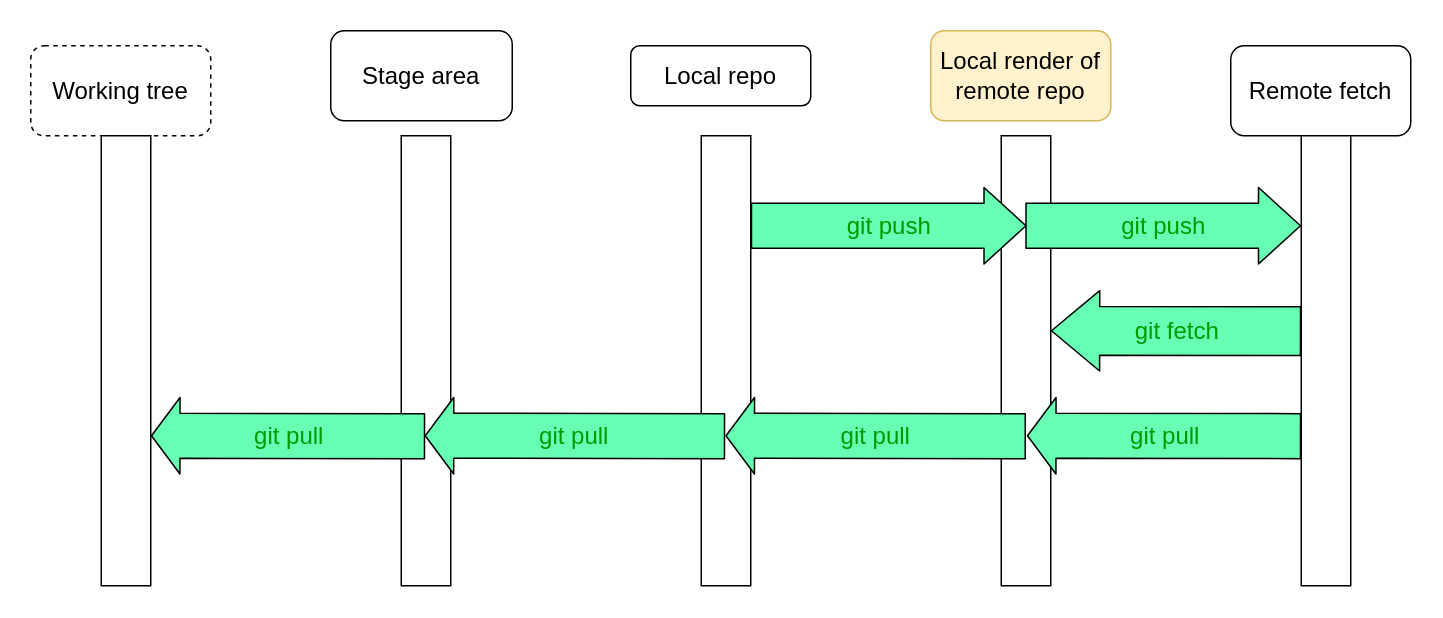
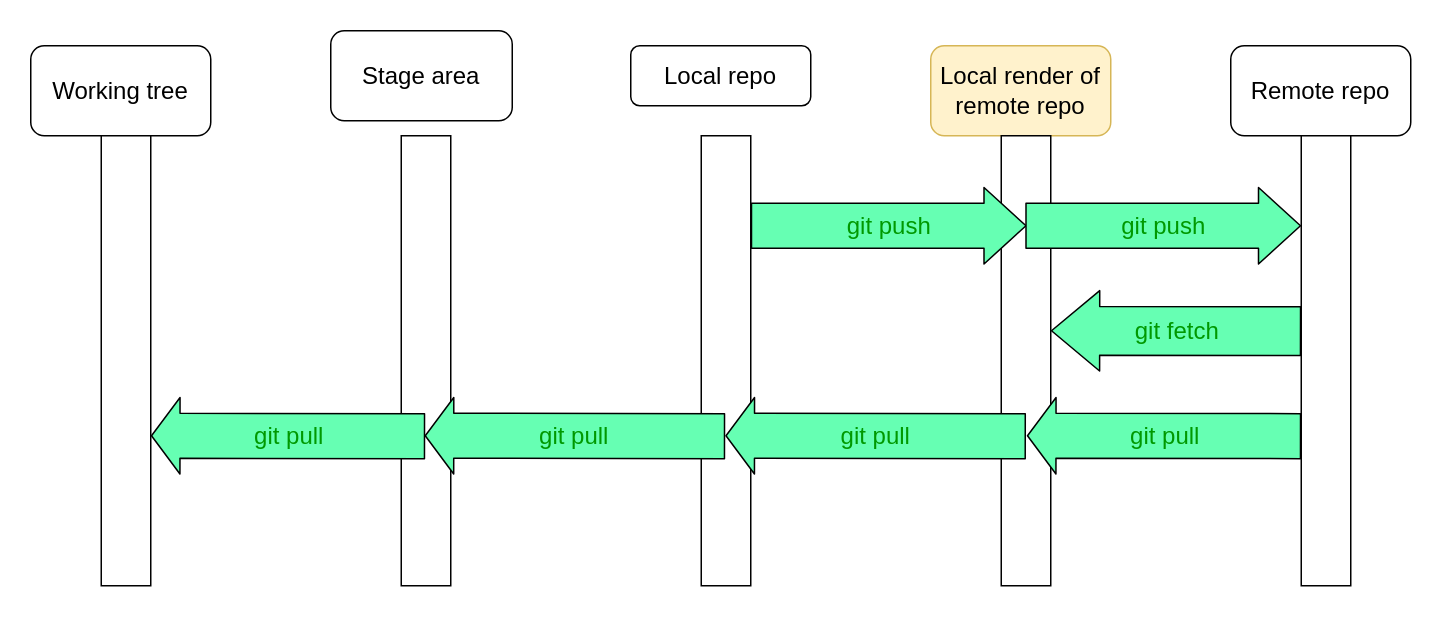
  <mxCell id="0" />
  <mxCell id="1" parent="0" />
- <mxCell id="2" value="&lt;font style=&quot;font-size: 16px&quot;&gt;Working tree&lt;/font&gt;" style="rounded=1;whiteSpace=wrap;html=1;dashed=1;" parent="1" vertex="1"><mxGeometry x="20" y="30" width="120" height="60" as="geometry" /></mxCell>
+ <mxCell id="2" value="&lt;font style=&quot;font-size: 16px&quot;&gt;Working tree&lt;/font&gt;" style="rounded=1;whiteSpace=wrap;html=1;" parent="1" vertex="1"><mxGeometry x="20" y="30" width="120" height="60" as="geometry" /></mxCell>
  <mxCell id="3" value="" style="rounded=0;whiteSpace=wrap;html=1;" parent="1" vertex="1"><mxGeometry x="67" y="90" width="33" height="300" as="geometry" /></mxCell>
  <mxCell id="4" value="&lt;font style=&quot;font-size: 16px&quot;&gt;Stage area&lt;/font&gt;" style="rounded=1;whiteSpace=wrap;html=1;" parent="1" vertex="1"><mxGeometry x="220" y="20" width="121" height="60" as="geometry" /></mxCell>
  <mxCell id="5" value="" style="rounded=0;whiteSpace=wrap;html=1;" parent="1" vertex="1"><mxGeometry x="267" y="90" width="33" height="300" as="geometry" /></mxCell>
  <mxCell id="6" value="&lt;font style=&quot;font-size: 16px&quot;&gt;Local repo&lt;/font&gt;" style="rounded=1;whiteSpace=wrap;html=1;" parent="1" vertex="1"><mxGeometry x="420" y="30" width="120" height="40" as="geometry" /></mxCell>
  <mxCell id="7" value="" style="rounded=0;whiteSpace=wrap;html=1;" parent="1" vertex="1"><mxGeometry x="467" y="90" width="33" height="300" as="geometry" /></mxCell>
- <mxCell id="8" value="&lt;font style=&quot;font-size: 16px&quot;&gt;Local render of remote repo&lt;/font&gt;" style="rounded=1;whiteSpace=wrap;html=1;fillColor=#fff2cc;strokeColor=#d6b656;" parent="1" vertex="1"><mxGeometry x="620" y="20" width="120" height="60" as="geometry" /></mxCell>
+ <mxCell id="8" value="&lt;font style=&quot;font-size: 16px&quot;&gt;Local render of remote repo&lt;/font&gt;" style="rounded=1;whiteSpace=wrap;html=1;fillColor=#fff2cc;strokeColor=#d6b656;" parent="1" vertex="1"><mxGeometry x="620" y="30" width="120" height="60" as="geometry" /></mxCell>
  <mxCell id="9" value="" style="rounded=0;whiteSpace=wrap;html=1;" parent="1" vertex="1"><mxGeometry x="667" y="90" width="33" height="300" as="geometry" /></mxCell>
  <mxCell id="10" value="&lt;font style=&quot;font-size: 16px&quot;&gt;git push&lt;/font&gt;" style="shape=flexArrow;endArrow=classic;html=1;width=30;endSize=9;fillColor=#66FFB3;labelBackgroundColor=none;fontColor=#009900;" parent="1" edge="1"><mxGeometry width="50" height="50" relative="1" as="geometry"><mxPoint x="500" y="150" as="sourcePoint" /><mxPoint x="684" y="150" as="targetPoint" /></mxGeometry></mxCell>
  <mxCell id="11" value="&lt;font style=&quot;font-size: 16px&quot;&gt;git pull&lt;/font&gt;" style="shape=flexArrow;endArrow=none;html=1;entryX=0;entryY=0.118;entryDx=0;entryDy=0;entryPerimeter=0;width=30;endSize=9;startArrow=block;endFill=0;fillColor=#66FFB3;labelBackgroundColor=none;fontColor=#009900;" parent="1" edge="1"><mxGeometry width="50" height="50" relative="1" as="geometry"><mxPoint x="684" y="290" as="sourcePoint" /><mxPoint x="867" y="290.26" as="targetPoint" /></mxGeometry></mxCell>
  <mxCell id="12" value="&lt;span style=&quot;color: rgb(0, 153, 0); font-size: 16px;&quot;&gt;git pull&lt;/span&gt;" style="shape=flexArrow;endArrow=none;html=1;entryX=0;entryY=0.118;entryDx=0;entryDy=0;entryPerimeter=0;width=30;endSize=9;startArrow=block;endFill=0;fillColor=#66FFB3;labelBackgroundColor=none;" parent="1" edge="1"><mxGeometry width="50" height="50" relative="1" as="geometry"><mxPoint x="282.5" y="290" as="sourcePoint" /><mxPoint x="483" y="290.26" as="targetPoint" /></mxGeometry></mxCell>
  <mxCell id="13" value="&lt;span style=&quot;color: rgb(0, 153, 0); font-size: 16px;&quot;&gt;git pull&lt;/span&gt;" style="shape=flexArrow;endArrow=none;html=1;entryX=0;entryY=0.118;entryDx=0;entryDy=0;entryPerimeter=0;width=30;endSize=9;startArrow=block;endFill=0;fillColor=#66FFB3;labelBackgroundColor=none;" parent="1" edge="1"><mxGeometry width="50" height="50" relative="1" as="geometry"><mxPoint x="100" y="290" as="sourcePoint" /><mxPoint x="283" y="290.26" as="targetPoint" /></mxGeometry></mxCell>
- <mxCell id="14" value="&lt;font style=&quot;font-size: 16px&quot;&gt;Remote fetch&lt;/font&gt;" style="rounded=1;whiteSpace=wrap;html=1;" vertex="1" parent="1"><mxGeometry x="820" y="30" width="120" height="60" as="geometry" /></mxCell>
+ <mxCell id="14" value="&lt;font style=&quot;font-size: 16px&quot;&gt;Remote repo&lt;/font&gt;" style="rounded=1;whiteSpace=wrap;html=1;" vertex="1" parent="1"><mxGeometry x="820" y="30" width="120" height="60" as="geometry" /></mxCell>
  <mxCell id="15" value="" style="rounded=0;whiteSpace=wrap;html=1;" vertex="1" parent="1"><mxGeometry x="867" y="90" width="33" height="300" as="geometry" /></mxCell>
  <mxCell id="16" value="&lt;span style=&quot;font-size: 16px;&quot;&gt;git push&lt;/span&gt;" style="shape=flexArrow;endArrow=classic;html=1;width=30;endSize=9;fillColor=#66FFB3;labelBackgroundColor=none;fontColor=#009900;" edge="1" parent="1"><mxGeometry width="50" height="50" relative="1" as="geometry"><mxPoint x="683" y="150" as="sourcePoint" /><mxPoint x="867" y="150" as="targetPoint" /></mxGeometry></mxCell>
  <mxCell id="17" value="&lt;font style=&quot;font-size: 16px&quot;&gt;git fetch&lt;/font&gt;" style="shape=flexArrow;endArrow=none;html=1;entryX=0;entryY=0.118;entryDx=0;entryDy=0;entryPerimeter=0;width=32.571;endSize=9;startArrow=block;endFill=0;fillColor=#66FFB3;startSize=10.371;labelBackgroundColor=none;fontColor=#009900;" edge="1" parent="1"><mxGeometry width="50" height="50" relative="1" as="geometry"><mxPoint x="700" y="220" as="sourcePoint" /><mxPoint x="867" y="220.26" as="targetPoint" /></mxGeometry></mxCell>
  <mxCell id="18" value="&lt;span style=&quot;color: rgb(0, 153, 0); font-size: 16px;&quot;&gt;git pull&lt;/span&gt;" style="shape=flexArrow;endArrow=none;html=1;entryX=0;entryY=0.118;entryDx=0;entryDy=0;entryPerimeter=0;width=30;endSize=9;startArrow=block;endFill=0;fillColor=#66FFB3;labelBackgroundColor=none;" edge="1" parent="1"><mxGeometry width="50" height="50" relative="1" as="geometry"><mxPoint x="483" y="290" as="sourcePoint" /><mxPoint x="683.5" y="290.26" as="targetPoint" /></mxGeometry></mxCell>
